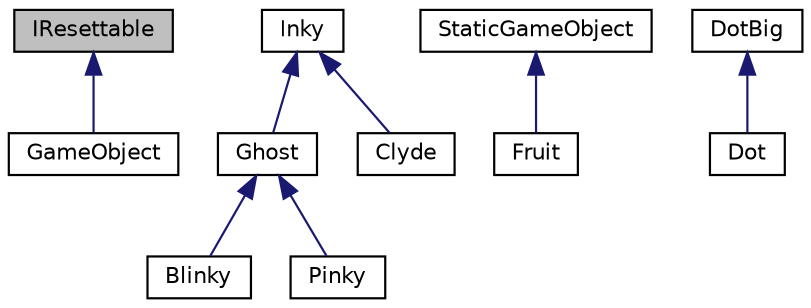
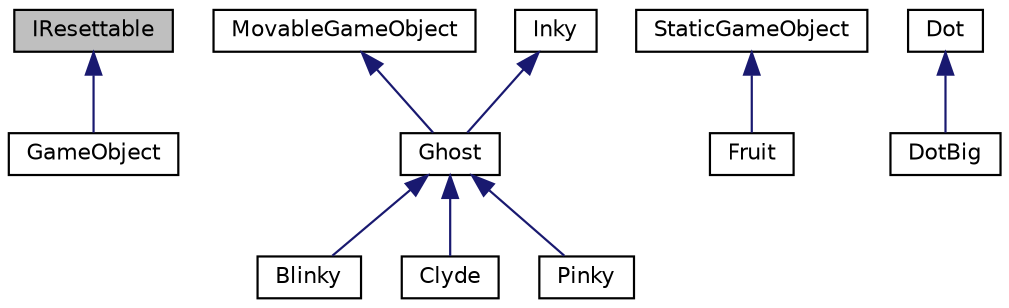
  digraph {
    node [color=black fillcolor=white fontname=Helvetica fontsize=10 shape=record style=filled]
    edge [color=midnightblue dir=back fontname=Helvetica fontsize=10 labelfontname=Helvetica labelfontsize=10 style=solid]
    n1 [fillcolor=grey75 fontcolor=black height=0.2 label=IResettable width=0.4]
    n2 [height=0.2 label=GameObject width=0.4]
+   n3 [height=0.2 label=MovableGameObject width=0.4]
    n4 [height=0.2 label=Ghost width=0.4]
    n5 [height=0.2 label=StaticGameObject width=0.4]
    n6 [height=0.2 label=Fruit width=0.4]
    n7 [height=0.2 label=Blinky width=0.4]
    n8 [height=0.2 label=Clyde width=0.4]
    n9 [height=0.2 label=Pinky width=0.4]
    n10 [height=0.2 label=Inky width=0.4]
    n11 [height=0.2 label=Dot width=0.4]
    n12 [height=0.2 label=DotBig width=0.4]
    n1 -> n2
+   n3 -> n4
    n4 -> n7
-   n10 -> n8
+   n4 -> n8
    n4 -> n9
    n5 -> n6
    n10 -> n4
-   n12 -> n11
+   n11 -> n12
  }
